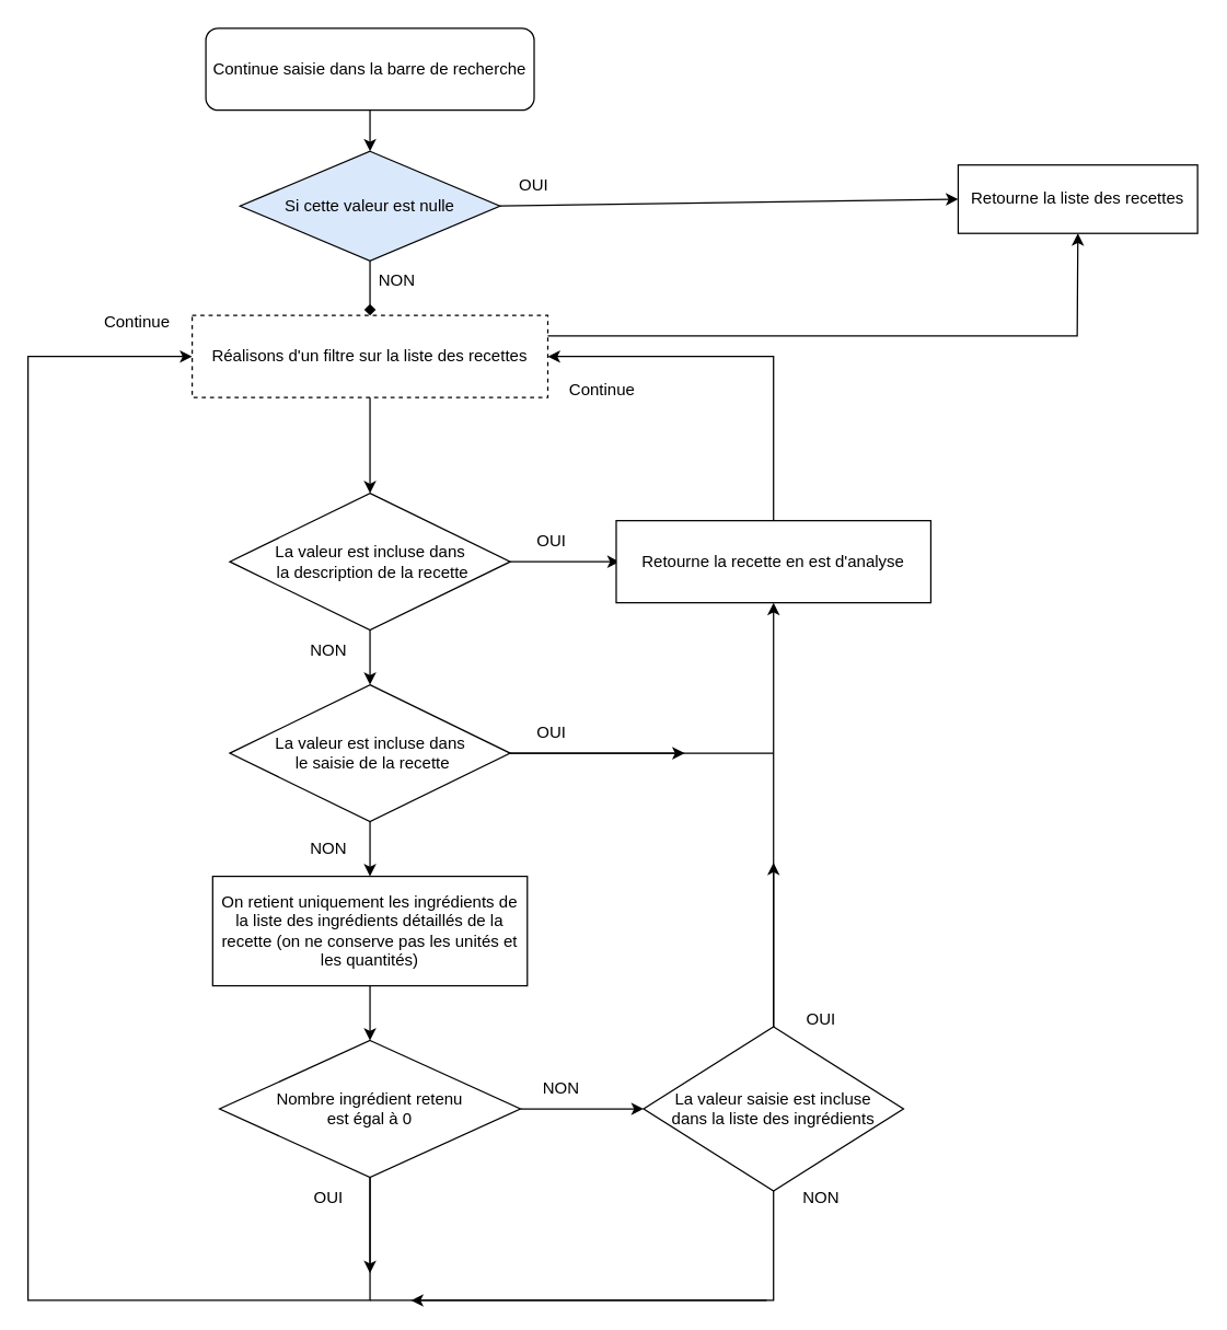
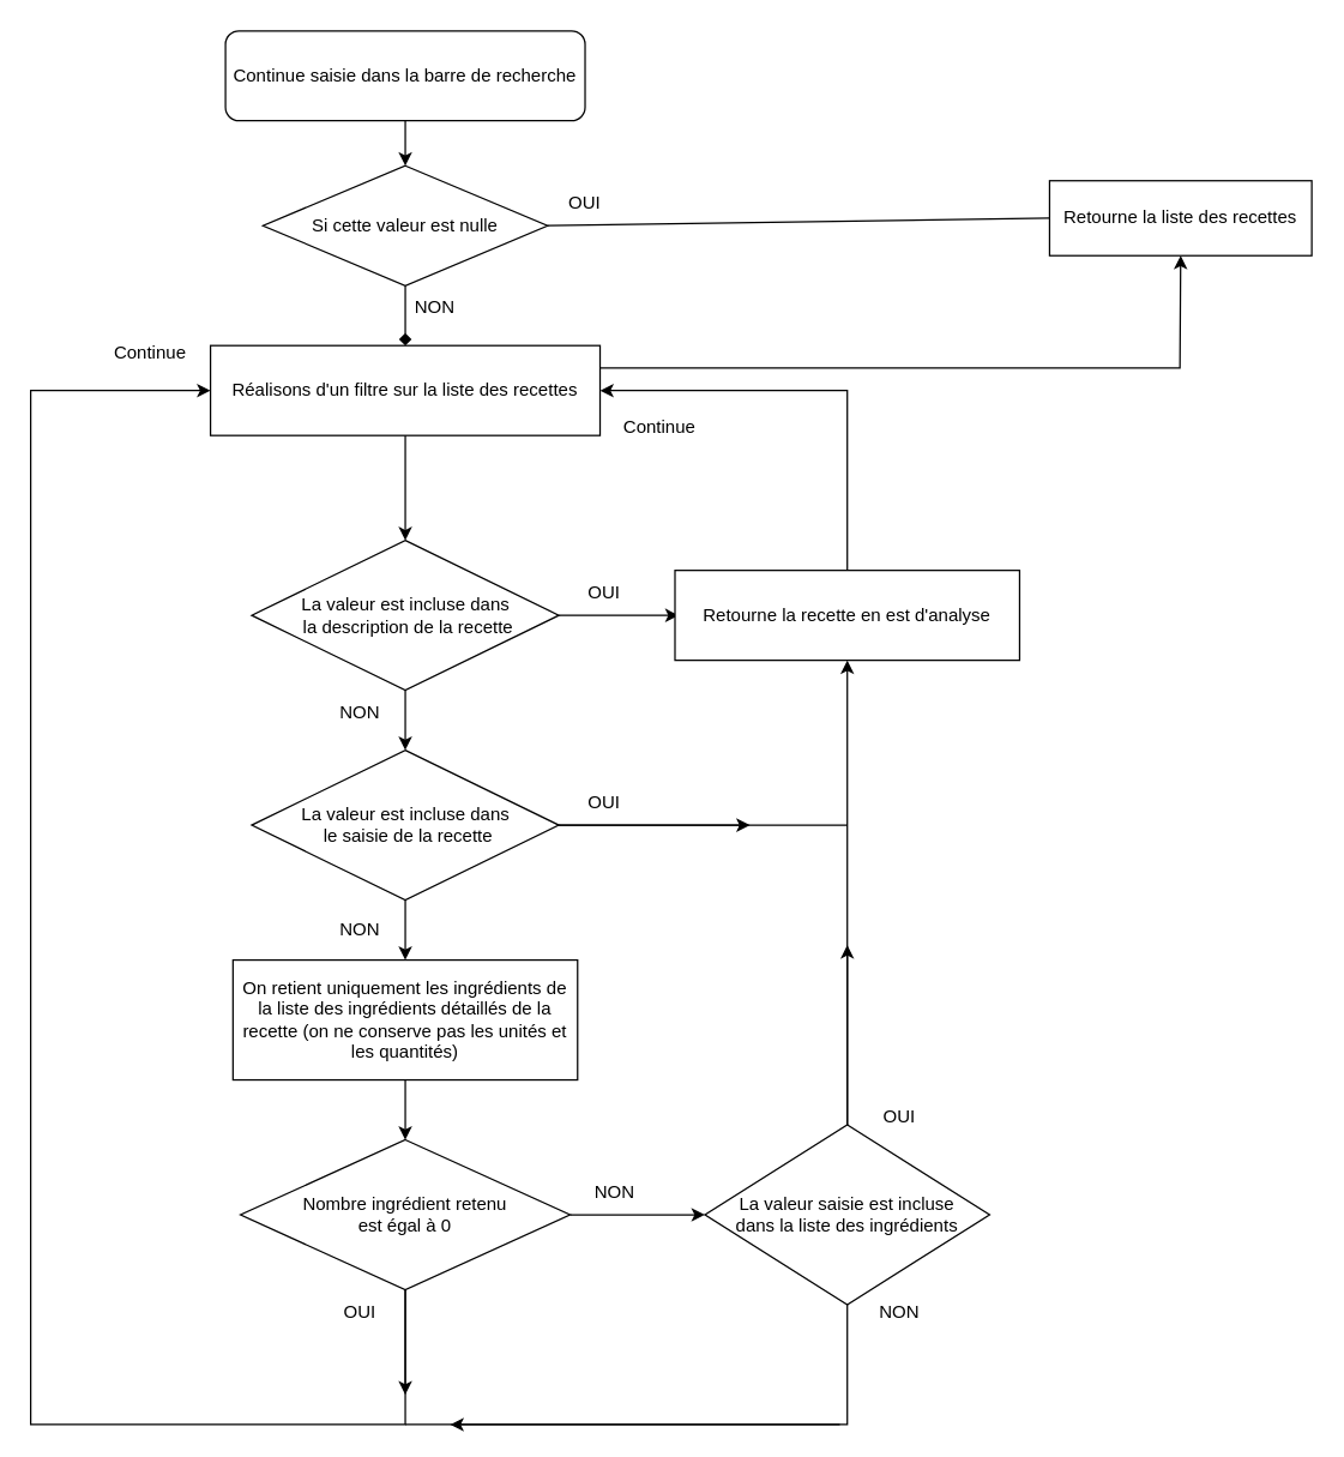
  <mxCell id="0" />
  <mxCell id="1" parent="0" />
  <mxCell id="2" style="edgeStyle=orthogonalEdgeStyle;rounded=0;orthogonalLoop=1;jettySize=auto;html=1;exitX=0.5;exitY=1;exitDx=0;exitDy=0;entryX=0.5;entryY=0;entryDx=0;entryDy=0;" edge="1" parent="1" source="3"><mxGeometry relative="1" as="geometry"><mxPoint x="270" y="110" as="targetPoint" /></mxGeometry></mxCell>
  <mxCell id="3" value="Continue saisie dans la barre de recherche" style="rounded=1;whiteSpace=wrap;html=1;" vertex="1" parent="1"><mxGeometry x="150" y="20" width="240" height="60" as="geometry" /></mxCell>
- <mxCell id="4" value="&lt;span&gt;Si cette valeur est nulle&lt;/span&gt;" style="rhombus;whiteSpace=wrap;html=1;fillColor=#dae8fc;" vertex="1" parent="1"><mxGeometry x="175" y="110" width="190" height="80" as="geometry" /></mxCell>
+ <mxCell id="4" value="&lt;span&gt;Si cette valeur est nulle&lt;/span&gt;" style="rhombus;whiteSpace=wrap;html=1;" vertex="1" parent="1"><mxGeometry x="175" y="110" width="190" height="80" as="geometry" /></mxCell>
  <mxCell id="5" value="Retourne la liste des recettes" style="rounded=0;whiteSpace=wrap;html=1;" vertex="1" parent="1"><mxGeometry x="700" y="120" width="175" height="50" as="geometry" /></mxCell>
  <mxCell id="6" value="OUI" style="text;html=1;strokeColor=none;fillColor=none;align=center;verticalAlign=middle;whiteSpace=wrap;rounded=0;" vertex="1" parent="1"><mxGeometry x="360" y="120" width="60" height="30" as="geometry" /></mxCell>
- <mxCell id="7" value="Réalisons d'un filtre sur la liste des recettes" style="rounded=0;whiteSpace=wrap;html=1;dashed=1;" vertex="1" parent="1"><mxGeometry x="140" y="230" width="260" height="60" as="geometry" /></mxCell>
+ <mxCell id="7" value="Réalisons d'un filtre sur la liste des recettes" style="rounded=0;whiteSpace=wrap;html=1;" vertex="1" parent="1"><mxGeometry x="140" y="230" width="260" height="60" as="geometry" /></mxCell>
  <mxCell id="8" value="" style="endArrow=diamond;html=1;rounded=0;exitX=0.5;exitY=1;exitDx=0;exitDy=0;" edge="1" parent="1" source="4" target="7"><mxGeometry width="50" height="50" relative="1" as="geometry"><mxPoint x="290" y="410" as="sourcePoint" /><mxPoint x="340" y="360" as="targetPoint" /></mxGeometry></mxCell>
  <mxCell id="9" value="NON" style="text;html=1;strokeColor=none;fillColor=none;align=center;verticalAlign=middle;whiteSpace=wrap;rounded=0;" vertex="1" parent="1"><mxGeometry x="260" y="190" width="60" height="30" as="geometry" /></mxCell>
  <mxCell id="10" value="" style="edgeStyle=orthogonalEdgeStyle;rounded=0;orthogonalLoop=1;jettySize=auto;html=1;" edge="1" parent="1" source="11"><mxGeometry relative="1" as="geometry"><mxPoint x="452.5" y="410" as="targetPoint" /></mxGeometry></mxCell>
  <mxCell id="11" value="La valeur est incluse dans&lt;br&gt;&amp;nbsp;la description de la recette" style="rhombus;whiteSpace=wrap;html=1;" vertex="1" parent="1"><mxGeometry x="167.5" y="360" width="205" height="100" as="geometry" /></mxCell>
  <mxCell id="12" value="" style="endArrow=classic;html=1;rounded=0;exitX=0.5;exitY=1;exitDx=0;exitDy=0;entryX=0.5;entryY=0;entryDx=0;entryDy=0;" edge="1" parent="1" source="7" target="11"><mxGeometry width="50" height="50" relative="1" as="geometry"><mxPoint x="290" y="390" as="sourcePoint" /><mxPoint x="340" y="340" as="targetPoint" /></mxGeometry></mxCell>
  <mxCell id="13" value="OUI" style="text;html=1;strokeColor=none;fillColor=none;align=center;verticalAlign=middle;whiteSpace=wrap;rounded=0;" vertex="1" parent="1"><mxGeometry x="372.5" y="380" width="60" height="30" as="geometry" /></mxCell>
  <mxCell id="14" value="Retourne la recette en est d'analyse" style="rounded=0;whiteSpace=wrap;html=1;" vertex="1" parent="1"><mxGeometry x="450" y="380" width="230" height="60" as="geometry" /></mxCell>
  <mxCell id="15" value="" style="endArrow=classic;html=1;rounded=0;entryX=1;entryY=0.5;entryDx=0;entryDy=0;exitX=0.5;exitY=0;exitDx=0;exitDy=0;" edge="1" parent="1" source="14" target="7"><mxGeometry width="50" height="50" relative="1" as="geometry"><mxPoint x="290" y="390" as="sourcePoint" /><mxPoint x="340" y="340" as="targetPoint" /><Array as="points"><mxPoint x="565" y="260" /></Array></mxGeometry></mxCell>
  <mxCell id="16" value="La valeur est incluse dans&lt;br&gt;&amp;nbsp;le saisie de la recette" style="rhombus;whiteSpace=wrap;html=1;" vertex="1" parent="1"><mxGeometry x="167.5" y="500" width="205" height="100" as="geometry" /></mxCell>
  <mxCell id="17" value="OUI" style="text;html=1;strokeColor=none;fillColor=none;align=center;verticalAlign=middle;whiteSpace=wrap;rounded=0;" vertex="1" parent="1"><mxGeometry x="372.5" y="520" width="60" height="30" as="geometry" /></mxCell>
  <mxCell id="18" value="" style="endArrow=classic;html=1;rounded=0;exitX=0.5;exitY=1;exitDx=0;exitDy=0;entryX=0.5;entryY=0;entryDx=0;entryDy=0;" edge="1" parent="1" source="11" target="16"><mxGeometry width="50" height="50" relative="1" as="geometry"><mxPoint x="290" y="540" as="sourcePoint" /><mxPoint x="340" y="490" as="targetPoint" /></mxGeometry></mxCell>
  <mxCell id="19" value="NON" style="text;html=1;strokeColor=none;fillColor=none;align=center;verticalAlign=middle;whiteSpace=wrap;rounded=0;" vertex="1" parent="1"><mxGeometry x="210" y="460" width="60" height="30" as="geometry" /></mxCell>
  <mxCell id="20" value="" style="endArrow=classic;html=1;rounded=0;exitX=0.5;exitY=1;exitDx=0;exitDy=0;entryX=0.5;entryY=0;entryDx=0;entryDy=0;" edge="1" parent="1" source="16" target="22"><mxGeometry width="50" height="50" relative="1" as="geometry"><mxPoint x="290" y="540" as="sourcePoint" /><mxPoint x="270" y="644" as="targetPoint" /></mxGeometry></mxCell>
  <mxCell id="21" value="NON" style="text;html=1;strokeColor=none;fillColor=none;align=center;verticalAlign=middle;whiteSpace=wrap;rounded=0;" vertex="1" parent="1"><mxGeometry x="210" y="605" width="60" height="30" as="geometry" /></mxCell>
  <mxCell id="22" value="On retient uniquement les ingrédients de la liste des ingrédients détaillés de la recette (on ne conserve pas les unités et les quantités)" style="rounded=0;whiteSpace=wrap;html=1;" vertex="1" parent="1"><mxGeometry x="155" y="640" width="230" height="80" as="geometry" /></mxCell>
  <mxCell id="23" value="Nombre ingrédient retenu &lt;br&gt;est égal à 0" style="rhombus;whiteSpace=wrap;html=1;" vertex="1" parent="1"><mxGeometry x="160" y="760" width="220" height="100" as="geometry" /></mxCell>
  <mxCell id="24" value="" style="endArrow=classic;html=1;rounded=0;exitX=0.5;exitY=1;exitDx=0;exitDy=0;entryX=0.5;entryY=0;entryDx=0;entryDy=0;" edge="1" parent="1" source="22" target="23"><mxGeometry width="50" height="50" relative="1" as="geometry"><mxPoint x="290" y="700" as="sourcePoint" /><mxPoint x="340" y="650" as="targetPoint" /></mxGeometry></mxCell>
  <mxCell id="25" value="La valeur saisie est incluse&lt;br&gt;dans la liste des ingrédients" style="rhombus;whiteSpace=wrap;html=1;" vertex="1" parent="1"><mxGeometry x="470" y="750" width="190" height="120" as="geometry" /></mxCell>
  <mxCell id="26" value="" style="endArrow=classic;html=1;rounded=0;exitX=1;exitY=0.5;exitDx=0;exitDy=0;entryX=0;entryY=0.5;entryDx=0;entryDy=0;" edge="1" parent="1" source="23" target="25"><mxGeometry width="50" height="50" relative="1" as="geometry"><mxPoint x="290" y="770" as="sourcePoint" /><mxPoint x="340" y="720" as="targetPoint" /></mxGeometry></mxCell>
  <mxCell id="27" value="NON" style="text;html=1;strokeColor=none;fillColor=none;align=center;verticalAlign=middle;whiteSpace=wrap;rounded=0;" vertex="1" parent="1"><mxGeometry x="380" y="780" width="60" height="30" as="geometry" /></mxCell>
  <mxCell id="28" value="" style="endArrow=classic;html=1;rounded=0;exitX=0.5;exitY=0;exitDx=0;exitDy=0;entryX=0.5;entryY=1;entryDx=0;entryDy=0;" edge="1" parent="1" source="25" target="14"><mxGeometry width="50" height="50" relative="1" as="geometry"><mxPoint x="290" y="770" as="sourcePoint" /><mxPoint x="570" y="550" as="targetPoint" /></mxGeometry></mxCell>
  <mxCell id="29" value="" style="endArrow=none;html=1;rounded=0;entryX=0;entryY=1;entryDx=0;entryDy=0;" edge="1" parent="1" target="17"><mxGeometry width="50" height="50" relative="1" as="geometry"><mxPoint x="565" y="550" as="sourcePoint" /><mxPoint x="410" y="550" as="targetPoint" /></mxGeometry></mxCell>
  <mxCell id="30" value="" style="endArrow=classic;html=1;rounded=0;exitX=1;exitY=0.5;exitDx=0;exitDy=0;" edge="1" parent="1" source="16"><mxGeometry width="50" height="50" relative="1" as="geometry"><mxPoint x="290" y="770" as="sourcePoint" /><mxPoint x="500" y="550" as="targetPoint" /></mxGeometry></mxCell>
  <mxCell id="31" value="" style="endArrow=classic;html=1;rounded=0;exitX=0.5;exitY=0;exitDx=0;exitDy=0;" edge="1" parent="1" source="25"><mxGeometry width="50" height="50" relative="1" as="geometry"><mxPoint x="290" y="770" as="sourcePoint" /><mxPoint x="565" y="630" as="targetPoint" /></mxGeometry></mxCell>
  <mxCell id="32" value="OUI" style="text;html=1;strokeColor=none;fillColor=none;align=center;verticalAlign=middle;whiteSpace=wrap;rounded=0;" vertex="1" parent="1"><mxGeometry x="570" y="730" width="60" height="30" as="geometry" /></mxCell>
- <mxCell id="33" value="" style="endArrow=classic;html=1;rounded=0;entryX=0;entryY=0.5;entryDx=0;entryDy=0;exitX=1;exitY=0.5;exitDx=0;exitDy=0;" edge="1" parent="1" source="4" target="5"><mxGeometry width="50" height="50" relative="1" as="geometry"><mxPoint x="290" y="220" as="sourcePoint" /><mxPoint x="340" y="170" as="targetPoint" /></mxGeometry></mxCell>
+ <mxCell id="33" value="" style="endArrow=none;html=1;rounded=0;entryX=0;entryY=0.5;entryDx=0;entryDy=0;exitX=1;exitY=0.5;exitDx=0;exitDy=0;" edge="1" parent="1" source="4" target="5"><mxGeometry width="50" height="50" relative="1" as="geometry"><mxPoint x="290" y="220" as="sourcePoint" /><mxPoint x="340" y="170" as="targetPoint" /></mxGeometry></mxCell>
  <mxCell id="34" value="" style="endArrow=classic;html=1;rounded=0;entryX=0;entryY=0.5;entryDx=0;entryDy=0;exitX=0.5;exitY=1;exitDx=0;exitDy=0;" edge="1" parent="1" source="23" target="7"><mxGeometry width="50" height="50" relative="1" as="geometry"><mxPoint x="210" y="980" as="sourcePoint" /><mxPoint x="20" y="580" as="targetPoint" /><Array as="points"><mxPoint x="270" y="950" /><mxPoint x="20" y="950" /><mxPoint x="20" y="260" /></Array></mxGeometry></mxCell>
  <mxCell id="35" value="OUI" style="text;html=1;strokeColor=none;fillColor=none;align=center;verticalAlign=middle;whiteSpace=wrap;rounded=0;" vertex="1" parent="1"><mxGeometry x="210" y="860" width="60" height="30" as="geometry" /></mxCell>
  <mxCell id="36" value="" style="endArrow=classic;html=1;rounded=0;exitX=0.5;exitY=1;exitDx=0;exitDy=0;" edge="1" parent="1" source="25"><mxGeometry width="50" height="50" relative="1" as="geometry"><mxPoint x="560" y="950" as="sourcePoint" /><mxPoint x="300" y="950" as="targetPoint" /><Array as="points"><mxPoint x="565" y="950" /></Array></mxGeometry></mxCell>
  <mxCell id="37" value="" style="endArrow=none;html=1;rounded=0;" edge="1" parent="1"><mxGeometry width="50" height="50" relative="1" as="geometry"><mxPoint x="560" y="950" as="sourcePoint" /><mxPoint x="270" y="950" as="targetPoint" /></mxGeometry></mxCell>
  <mxCell id="38" value="" style="endArrow=classic;html=1;rounded=0;" edge="1" parent="1"><mxGeometry width="50" height="50" relative="1" as="geometry"><mxPoint x="270" y="860" as="sourcePoint" /><mxPoint x="270" y="930" as="targetPoint" /></mxGeometry></mxCell>
  <mxCell id="39" value="NON" style="text;html=1;strokeColor=none;fillColor=none;align=center;verticalAlign=middle;whiteSpace=wrap;rounded=0;" vertex="1" parent="1"><mxGeometry x="570" y="860" width="60" height="30" as="geometry" /></mxCell>
  <mxCell id="40" value="Continue" style="text;html=1;strokeColor=none;fillColor=none;align=center;verticalAlign=middle;whiteSpace=wrap;rounded=0;" vertex="1" parent="1"><mxGeometry x="410" y="270" width="60" height="30" as="geometry" /></mxCell>
  <mxCell id="41" value="Continue" style="text;html=1;strokeColor=none;fillColor=none;align=center;verticalAlign=middle;whiteSpace=wrap;rounded=0;" vertex="1" parent="1"><mxGeometry x="70" y="220" width="60" height="30" as="geometry" /></mxCell>
  <mxCell id="42" value="" style="endArrow=classic;html=1;rounded=0;entryX=0.5;entryY=1;entryDx=0;entryDy=0;exitX=1;exitY=0.25;exitDx=0;exitDy=0;" edge="1" parent="1" source="7" target="5"><mxGeometry width="50" height="50" relative="1" as="geometry"><mxPoint x="200" y="500" as="sourcePoint" /><mxPoint x="250" y="450" as="targetPoint" /><Array as="points"><mxPoint x="787" y="245" /></Array></mxGeometry></mxCell>
